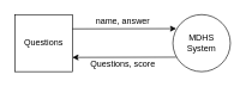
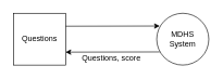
  <mxCell id="0" />
  <mxCell id="1" parent="0" />
  <mxCell id="2" value="MDHS&lt;br&gt;System" style="ellipse;whiteSpace=wrap;html=1;aspect=fixed;" parent="1" vertex="1"><mxGeometry x="240" y="20" width="80" height="80" as="geometry" /></mxCell>
  <mxCell id="3" value="Questions" style="whiteSpace=wrap;html=1;aspect=fixed;" parent="1" vertex="1"><mxGeometry x="20" y="20" width="80" height="80" as="geometry" /></mxCell>
  <mxCell id="4" value="" style="endArrow=classic;html=1;exitX=1;exitY=0.25;exitDx=0;exitDy=0;entryX=0.057;entryY=0.246;entryDx=0;entryDy=0;entryPerimeter=0;" parent="1" source="3" target="2" edge="1"><mxGeometry width="50" height="50" relative="1" as="geometry"><mxPoint x="330" y="40" as="sourcePoint" /><mxPoint x="380" y="-10" as="targetPoint" /></mxGeometry></mxCell>
- <mxCell id="5" value="name, answer" style="text;html=1;align=center;verticalAlign=middle;resizable=0;points=[];autosize=1;" parent="1" vertex="1"><mxGeometry x="125" y="20" width="90" height="20" as="geometry" /></mxCell>
  <mxCell id="6" value="" style="endArrow=classic;html=1;exitX=0.057;exitY=0.746;exitDx=0;exitDy=0;exitPerimeter=0;entryX=1;entryY=0.75;entryDx=0;entryDy=0;" parent="1" source="2" target="3" edge="1"><mxGeometry width="50" height="50" relative="1" as="geometry"><mxPoint x="250" y="50" as="sourcePoint" /><mxPoint x="300" y="0" as="targetPoint" /></mxGeometry></mxCell>
  <mxCell id="7" value="Questions, score" style="text;html=1;align=center;verticalAlign=middle;resizable=0;points=[];autosize=1;" parent="1" vertex="1"><mxGeometry x="115" y="80" width="110" height="20" as="geometry" /></mxCell>
